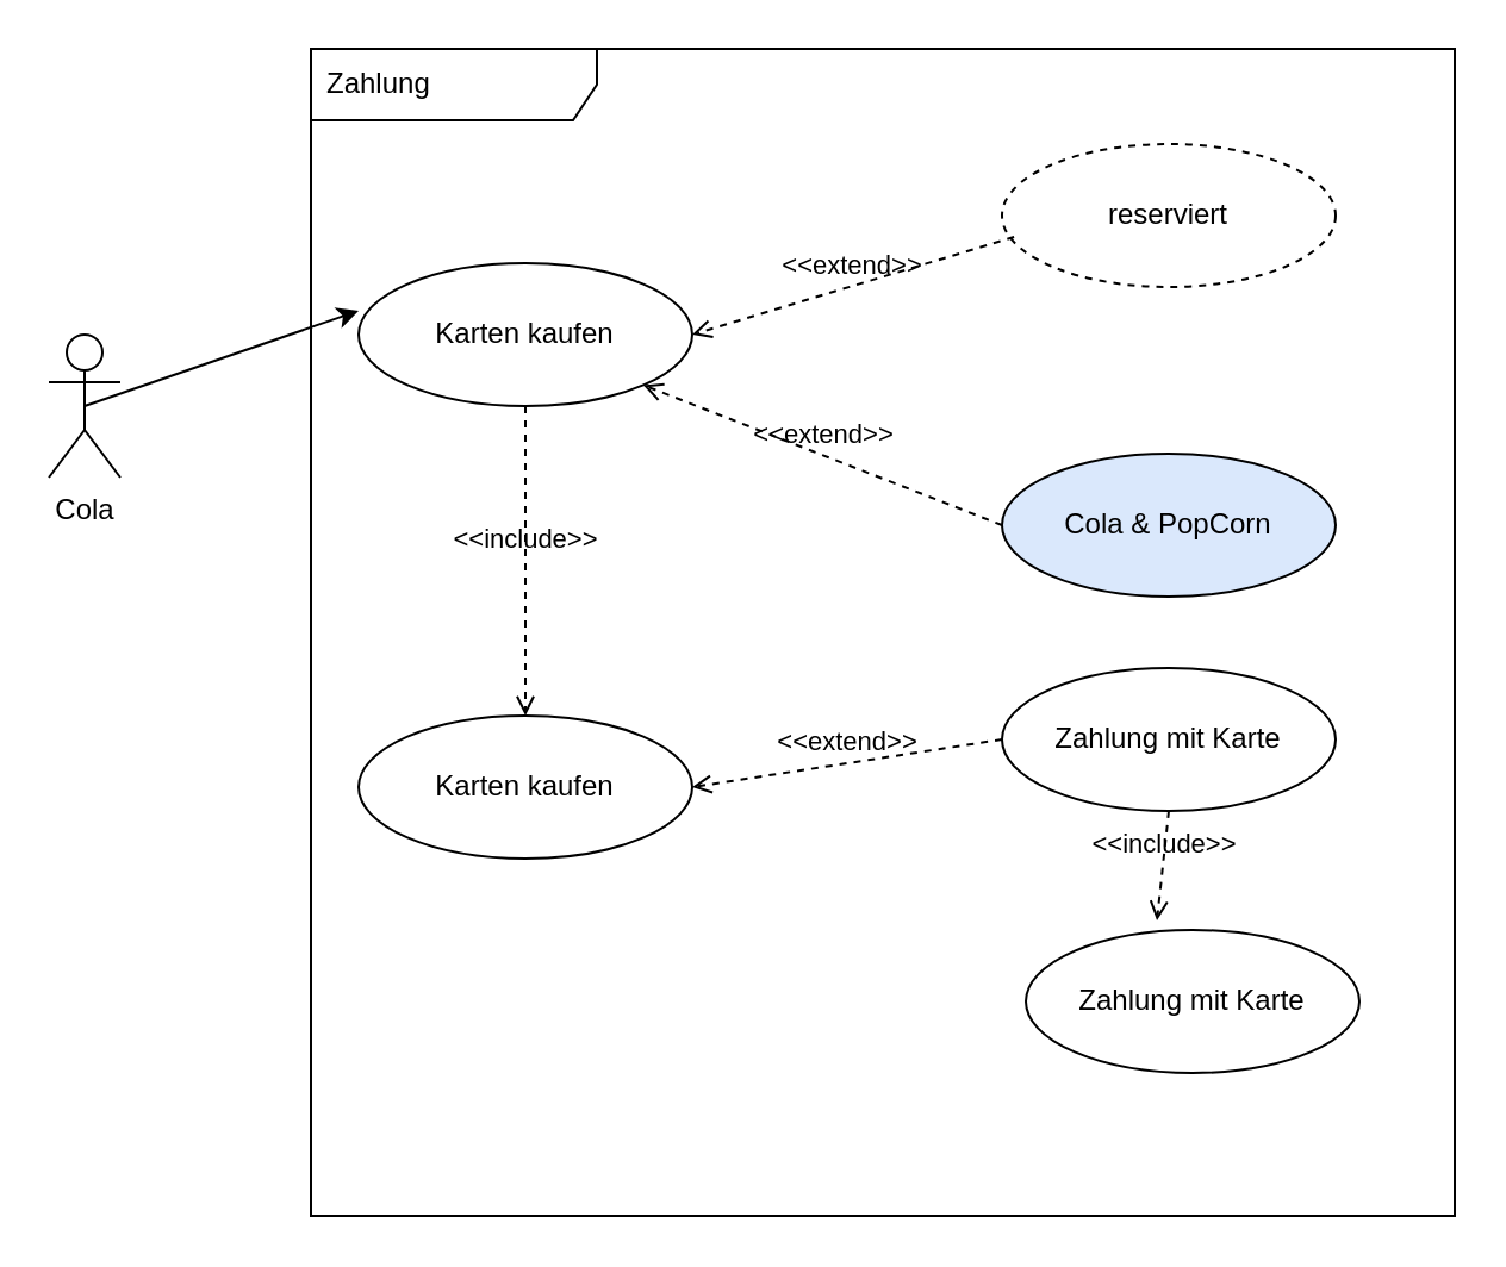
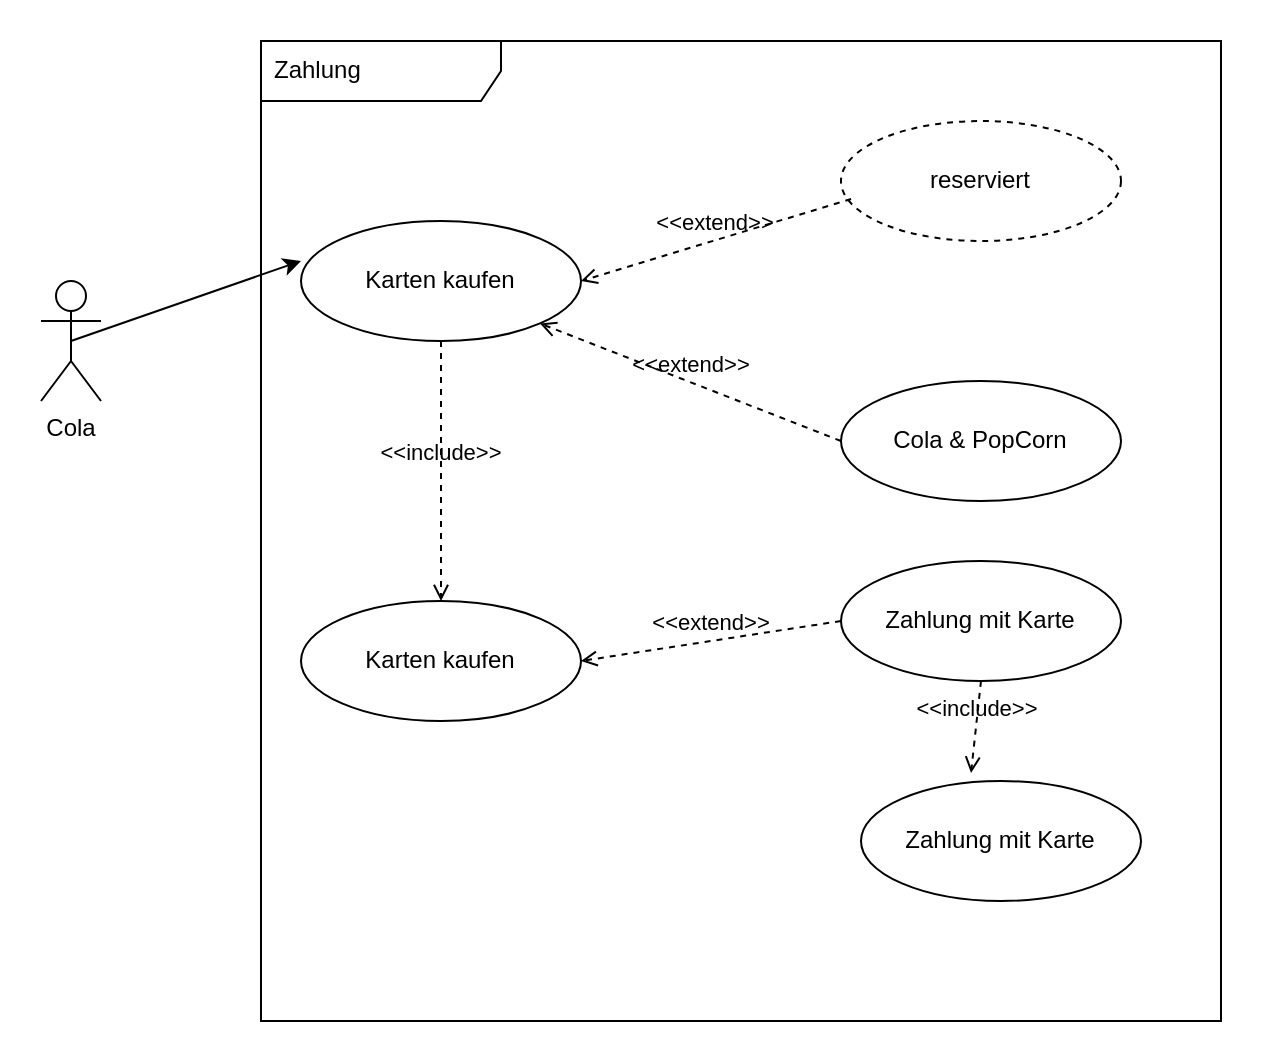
  <mxCell id="0" />
  <mxCell id="1" parent="0" />
  <mxCell id="2" value="Zahlung" style="shape=umlFrame;whiteSpace=wrap;html=1;width=120;height=30;boundedLbl=1;verticalAlign=middle;align=left;spacingLeft=5;" vertex="1" parent="1"><mxGeometry x="130" y="20" width="480" height="490" as="geometry" /></mxCell>
  <mxCell id="3" style="edgeStyle=none;html=1;exitX=0.5;exitY=0.5;exitDx=0;exitDy=0;exitPerimeter=0;entryX=0;entryY=0.333;entryDx=0;entryDy=0;entryPerimeter=0;" edge="1" parent="1" source="4" target="5"><mxGeometry relative="1" as="geometry" /></mxCell>
  <mxCell id="4" value="Cola" style="shape=umlActor;verticalLabelPosition=bottom;verticalAlign=top;html=1;" vertex="1" parent="1"><mxGeometry x="20" y="140" width="30" height="60" as="geometry" /></mxCell>
  <mxCell id="5" value="Karten kaufen" style="ellipse;whiteSpace=wrap;html=1;" vertex="1" parent="1"><mxGeometry x="150" y="110" width="140" height="60" as="geometry" /></mxCell>
  <mxCell id="6" value="reserviert" style="ellipse;whiteSpace=wrap;html=1;dashed=1;" vertex="1" parent="1"><mxGeometry x="420" y="60" width="140" height="60" as="geometry" /></mxCell>
- <mxCell id="7" value="Cola &amp;amp; PopCorn" style="ellipse;whiteSpace=wrap;html=1;fillColor=#dae8fc;" vertex="1" parent="1"><mxGeometry x="420" y="190" width="140" height="60" as="geometry" /></mxCell>
+ <mxCell id="7" value="Cola &amp;amp; PopCorn" style="ellipse;whiteSpace=wrap;html=1;" vertex="1" parent="1"><mxGeometry x="420" y="190" width="140" height="60" as="geometry" /></mxCell>
  <mxCell id="8" value="Zahlung mit Karte" style="ellipse;whiteSpace=wrap;html=1;" vertex="1" parent="1"><mxGeometry x="420" y="280" width="140" height="60" as="geometry" /></mxCell>
  <mxCell id="9" value="Zahlung mit Karte" style="ellipse;whiteSpace=wrap;html=1;" vertex="1" parent="1"><mxGeometry x="430" y="390" width="140" height="60" as="geometry" /></mxCell>
  <mxCell id="10" value="Karten kaufen" style="ellipse;whiteSpace=wrap;html=1;" vertex="1" parent="1"><mxGeometry x="150" y="300" width="140" height="60" as="geometry" /></mxCell>
  <mxCell id="11" value="&amp;lt;&amp;lt;include&amp;gt;&amp;gt;" style="html=1;verticalAlign=bottom;labelBackgroundColor=none;endArrow=open;endFill=0;dashed=1;exitX=0.5;exitY=1;exitDx=0;exitDy=0;entryX=0.5;entryY=0;entryDx=0;entryDy=0;" edge="1" parent="1" source="5" target="10"><mxGeometry width="160" relative="1" as="geometry"><mxPoint x="220" y="270" as="sourcePoint" /><mxPoint x="220" y="300" as="targetPoint" /></mxGeometry></mxCell>
  <mxCell id="12" value="&amp;lt;&amp;lt;extend&amp;gt;&amp;gt;" style="html=1;verticalAlign=bottom;labelBackgroundColor=none;endArrow=open;endFill=0;dashed=1;entryX=1;entryY=0.5;entryDx=0;entryDy=0;exitX=0.036;exitY=0.65;exitDx=0;exitDy=0;exitPerimeter=0;" edge="1" parent="1" source="6" target="5"><mxGeometry width="160" relative="1" as="geometry"><mxPoint x="220" y="250" as="sourcePoint" /><mxPoint x="380" y="250" as="targetPoint" /></mxGeometry></mxCell>
  <mxCell id="13" value="&amp;lt;&amp;lt;extend&amp;gt;&amp;gt;" style="html=1;verticalAlign=bottom;labelBackgroundColor=none;endArrow=open;endFill=0;dashed=1;exitX=0;exitY=0.5;exitDx=0;exitDy=0;entryX=1;entryY=1;entryDx=0;entryDy=0;" edge="1" parent="1" source="7" target="5"><mxGeometry width="160" relative="1" as="geometry"><mxPoint x="220" y="160" as="sourcePoint" /><mxPoint x="380" y="160" as="targetPoint" /></mxGeometry></mxCell>
  <mxCell id="14" value="&amp;lt;&amp;lt;extend&amp;gt;&amp;gt;" style="html=1;verticalAlign=bottom;labelBackgroundColor=none;endArrow=open;endFill=0;dashed=1;exitX=0;exitY=0.5;exitDx=0;exitDy=0;entryX=1;entryY=0.5;entryDx=0;entryDy=0;" edge="1" parent="1" source="8" target="10"><mxGeometry width="160" relative="1" as="geometry"><mxPoint x="220" y="220" as="sourcePoint" /><mxPoint x="380" y="220" as="targetPoint" /></mxGeometry></mxCell>
  <mxCell id="15" value="&amp;lt;&amp;lt;include&amp;gt;&amp;gt;" style="html=1;verticalAlign=bottom;labelBackgroundColor=none;endArrow=open;endFill=0;dashed=1;exitX=0.5;exitY=1;exitDx=0;exitDy=0;entryX=0.393;entryY=-0.067;entryDx=0;entryDy=0;entryPerimeter=0;" edge="1" parent="1" source="8" target="9"><mxGeometry width="160" relative="1" as="geometry"><mxPoint x="220" y="310" as="sourcePoint" /><mxPoint x="380" y="310" as="targetPoint" /></mxGeometry></mxCell>
